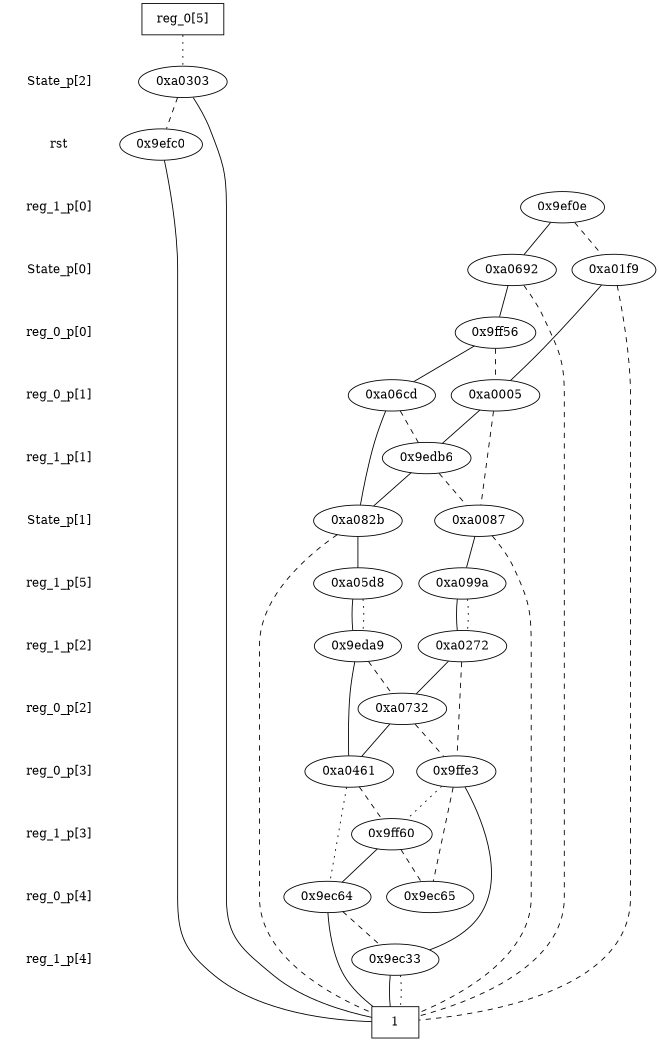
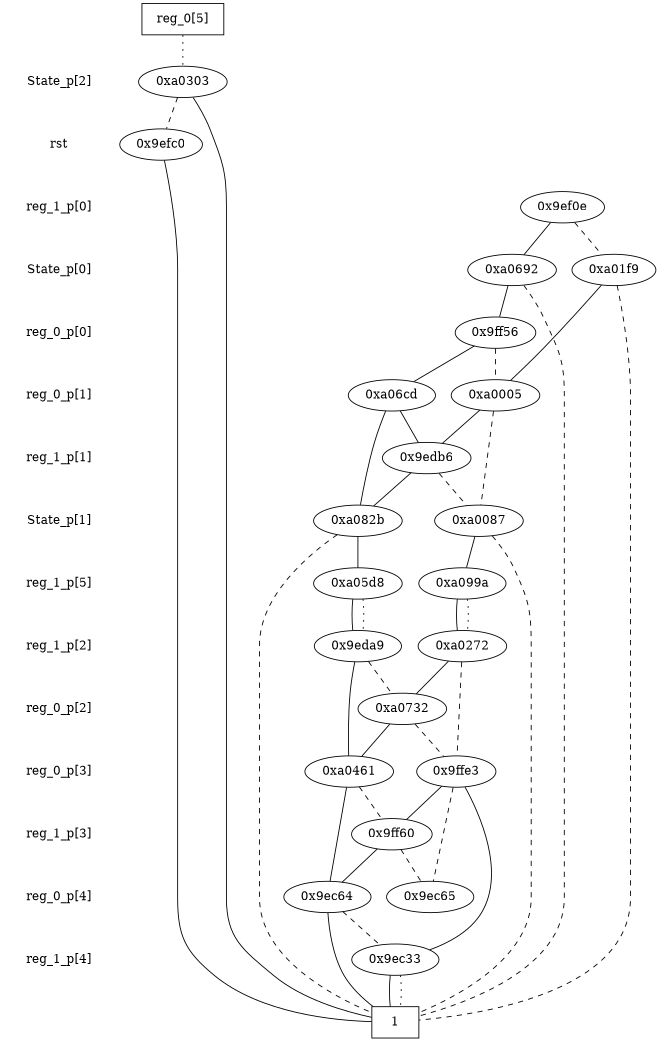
  digraph {
    edge [dir=none]
    "CONST NODES" [shape=plaintext style=invis]
    " State_p[2] " [shape=plaintext]
    " rst " [shape=plaintext]
    " reg_1_p[0] " [shape=plaintext]
    " State_p[0] " [shape=plaintext]
    " reg_0_p[0] " [shape=plaintext]
    " reg_0_p[1] " [shape=plaintext]
    " reg_1_p[1] " [shape=plaintext]
    " State_p[1] " [shape=plaintext]
    " reg_1_p[5] " [shape=plaintext]
    " reg_1_p[2] " [shape=plaintext]
    " reg_0_p[2] " [shape=plaintext]
    " reg_0_p[3] " [shape=plaintext]
    " reg_1_p[3] " [shape=plaintext]
    " reg_0_p[4] " [shape=plaintext]
    " reg_1_p[4] " [shape=plaintext]
    "  reg_0[5]  " [shape=box]
    "0xa0303"
    "0x9efc0"
    "0x9ef0e"
    "0xa0692"
    "0xa01f9"
    "0x9ff56"
    "0xa0005"
    "0xa06cd"
    "0x9edb6"
    "0xa0087"
    "0xa082b"
    "0xa099a"
    "0xa05d8"
    "0xa0272"
    "0x9eda9"
    "0xa0732"
    "0x9ffe3"
    "0xa0461"
    "0x9ff60"
    "0x9ec65"
    "0x9ec64"
    "0x9ec33"
    n40 [label=1 shape=box]
    subgraph sub_1 {
      "CONST NODES"
      " State_p[2] "
      " rst "
      " reg_1_p[0] "
      " State_p[0] "
      " reg_0_p[0] "
      " reg_0_p[1] "
      " reg_1_p[1] "
      " State_p[1] "
      " reg_1_p[5] "
      " reg_1_p[2] "
      " reg_0_p[2] "
      " reg_0_p[3] "
      " reg_1_p[3] "
      " reg_0_p[4] "
      " reg_1_p[4] "
    }
    subgraph sub_2 {
      rank=same
      "  reg_0[5]  "
    }
    subgraph sub_3 {
      rank=same
      " State_p[2] "
      "0xa0303"
    }
    subgraph sub_4 {
      rank=same
      " rst "
      "0x9efc0"
    }
    subgraph sub_5 {
      rank=same
      " reg_1_p[0] "
      "0x9ef0e"
    }
    subgraph sub_6 {
      rank=same
      " State_p[0] "
      "0xa0692"
      "0xa01f9"
    }
    subgraph sub_7 {
      rank=same
      " reg_0_p[0] "
      "0x9ff56"
    }
    subgraph sub_8 {
      rank=same
      " reg_0_p[1] "
      "0xa0005"
      "0xa06cd"
    }
    subgraph sub_9 {
      rank=same
      " reg_1_p[1] "
      "0x9edb6"
    }
    subgraph sub_10 {
      rank=same
      " State_p[1] "
      "0xa0087"
      "0xa082b"
    }
    subgraph sub_11 {
      rank=same
      " reg_1_p[5] "
      "0xa099a"
      "0xa05d8"
    }
    subgraph sub_12 {
      rank=same
      " reg_1_p[2] "
      "0xa0272"
      "0x9eda9"
    }
    subgraph sub_13 {
      rank=same
      " reg_0_p[2] "
      "0xa0732"
    }
    subgraph sub_14 {
      rank=same
      " reg_0_p[3] "
      "0x9ffe3"
      "0xa0461"
    }
    subgraph sub_15 {
      rank=same
      " reg_1_p[3] "
      "0x9ff60"
    }
    subgraph sub_16 {
      rank=same
      " reg_0_p[4] "
      "0x9ec65"
      "0x9ec64"
    }
    subgraph sub_17 {
      rank=same
      " reg_1_p[4] "
      "0x9ec33"
    }
    subgraph sub_18 {
      rank=same
      "CONST NODES"
      subgraph sub_19 {
        rank=same
        n40
      }
    }
    " State_p[2] " -> " rst " [style=invis]
    " rst " -> " reg_1_p[0] " [style=invis]
    " reg_1_p[0] " -> " State_p[0] " [style=invis]
    " State_p[0] " -> " reg_0_p[0] " [style=invis]
    " reg_0_p[0] " -> " reg_0_p[1] " [style=invis]
    " reg_0_p[1] " -> " reg_1_p[1] " [style=invis]
    " reg_1_p[1] " -> " State_p[1] " [style=invis]
    " State_p[1] " -> " reg_1_p[5] " [style=invis]
    " reg_1_p[5] " -> " reg_1_p[2] " [style=invis]
    " reg_1_p[2] " -> " reg_0_p[2] " [style=invis]
    " reg_0_p[2] " -> " reg_0_p[3] " [style=invis]
    " reg_0_p[3] " -> " reg_1_p[3] " [style=invis]
    " reg_1_p[3] " -> " reg_0_p[4] " [style=invis]
    " reg_0_p[4] " -> " reg_1_p[4] " [style=invis]
    " reg_1_p[4] " -> "CONST NODES" [style=invis]
    "  reg_0[5]  " -> "0xa0303" [style=dotted]
    "0xa0303" -> "0x9efc0" [style=dashed]
    "0xa0303" -> n40
    "0x9efc0" -> n40
    "0x9ef0e" -> "0xa0692"
    "0x9ef0e" -> "0xa01f9" [style=dashed]
    "0xa0692" -> "0x9ff56"
    "0xa0692" -> n40 [style=dashed]
    "0xa01f9" -> "0xa0005"
    "0xa01f9" -> n40 [style=dashed]
    "0x9ff56" -> "0xa0005" [style=dashed]
    "0x9ff56" -> "0xa06cd"
    "0xa0005" -> "0x9edb6"
    "0xa0005" -> "0xa0087" [style=dashed]
-   "0xa06cd" -> "0x9edb6" [style=dashed]
+   "0xa06cd" -> "0x9edb6" [style=solid]
    "0xa06cd" -> "0xa082b"
    "0x9edb6" -> "0xa0087" [style=dashed]
    "0x9edb6" -> "0xa082b"
    "0xa0087" -> "0xa099a"
    "0xa0087" -> n40 [style=dashed]
    "0xa082b" -> "0xa05d8"
    "0xa082b" -> n40 [style=dashed]
    "0xa099a" -> "0xa0272"
    "0xa099a" -> "0xa0272" [style=dotted]
    "0xa05d8" -> "0x9eda9"
    "0xa05d8" -> "0x9eda9" [style=dotted]
    "0xa0272" -> "0xa0732"
    "0xa0272" -> "0x9ffe3" [style=dashed]
    "0x9eda9" -> "0xa0732" [style=dashed]
    "0x9eda9" -> "0xa0461"
    "0xa0732" -> "0x9ffe3" [style=dashed]
    "0xa0732" -> "0xa0461"
-   "0x9ffe3" -> "0x9ff60" [style=dotted]
+   "0x9ffe3" -> "0x9ff60"
    "0x9ffe3" -> "0x9ec65" [style=dashed]
    "0x9ffe3" -> "0x9ec33"
    "0xa0461" -> "0x9ff60" [style=dashed]
-   "0xa0461" -> "0x9ec64" [style=dotted]
+   "0xa0461" -> "0x9ec64"
    "0x9ff60" -> "0x9ec65" [style=dashed]
    "0x9ff60" -> "0x9ec64"
    "0x9ec64" -> "0x9ec33" [style=dashed]
    "0x9ec64" -> n40
    "0x9ec33" -> n40
    "0x9ec33" -> n40 [style=dotted]
  }
